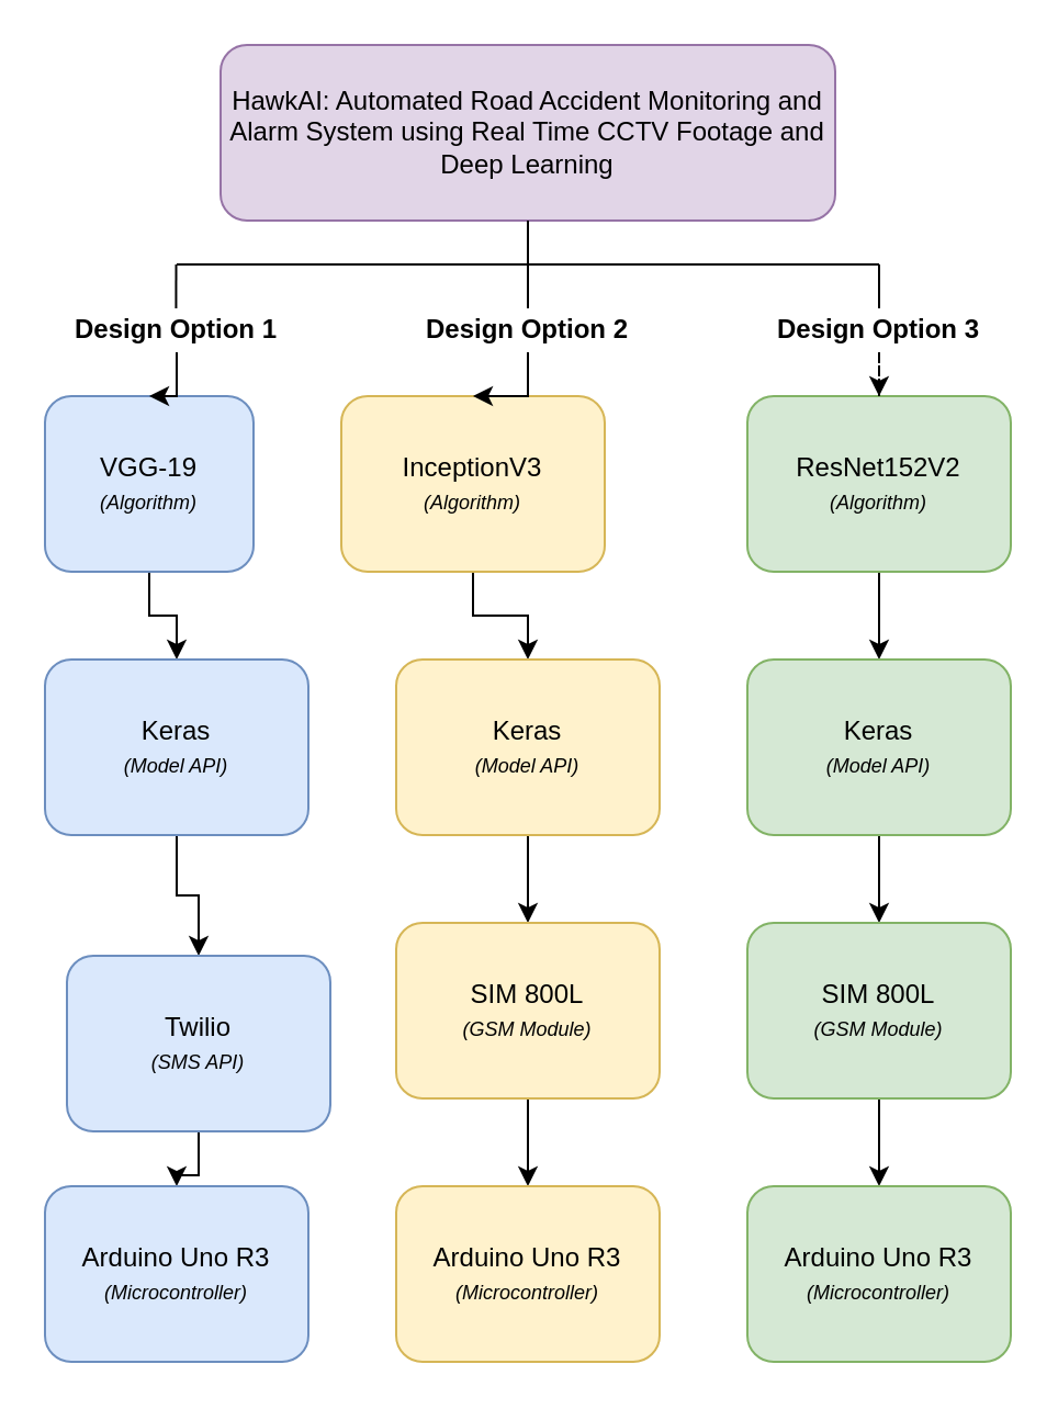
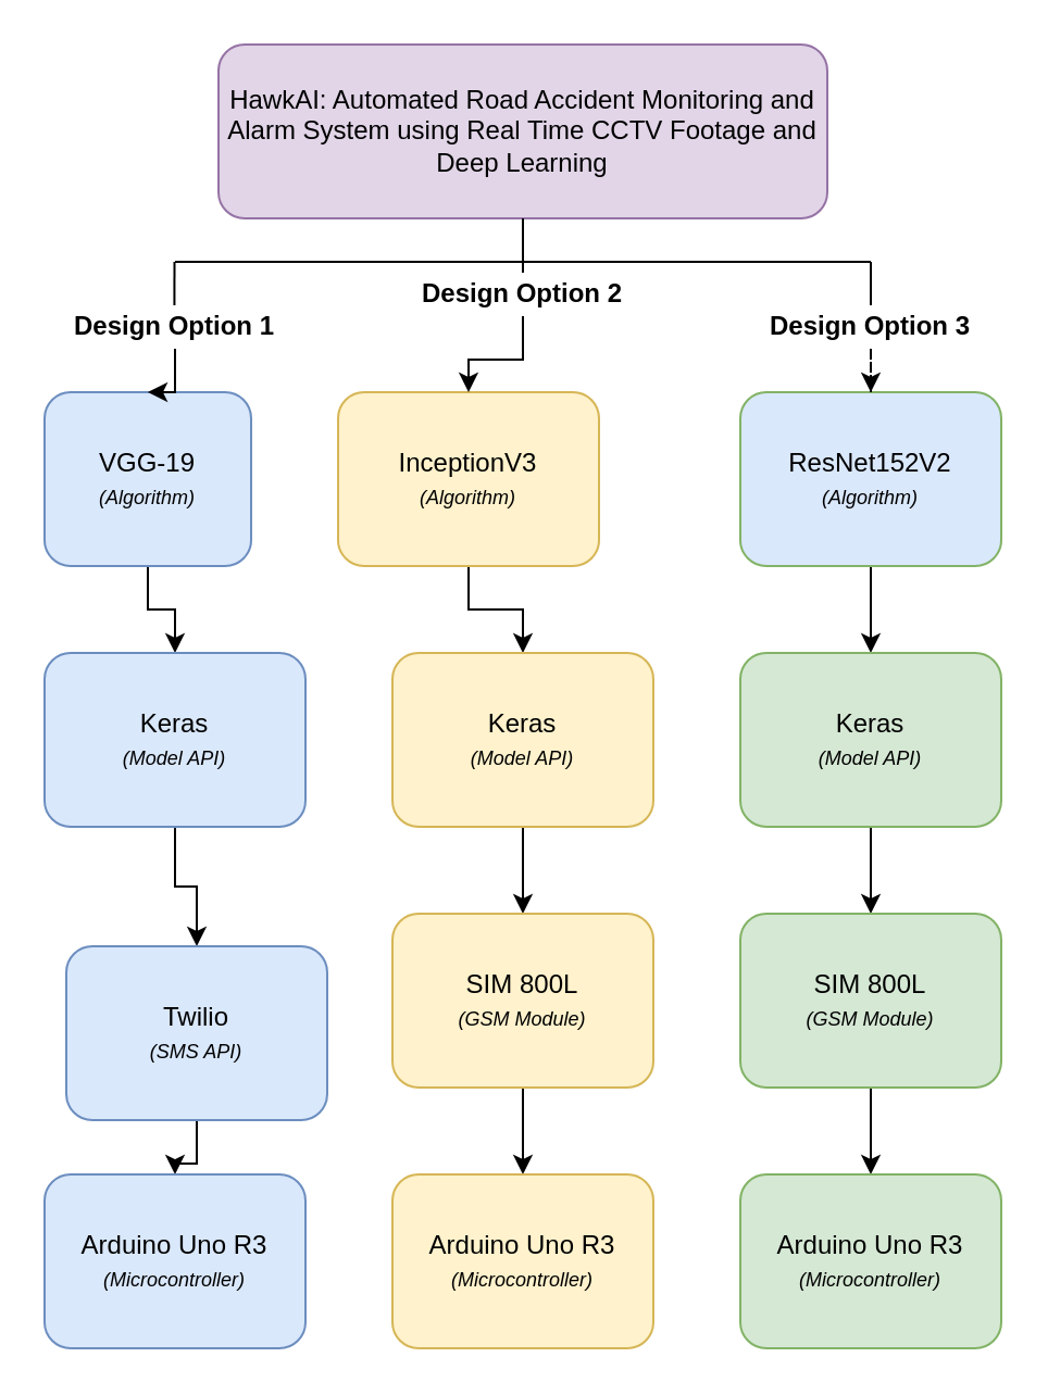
  <mxCell id="0" />
  <mxCell id="1" parent="0" />
  <mxCell id="2" value="&lt;div&gt;HawkAI: Automated Road Accident Monitoring and Alarm System using Real Time CCTV Footage and Deep Learning&lt;/div&gt;" style="rounded=1;whiteSpace=wrap;html=1;fillColor=#e1d5e7;strokeColor=#9673a6;" parent="1" vertex="1"><mxGeometry x="100" y="20" width="280" height="80" as="geometry" /></mxCell>
  <mxCell id="3" value="" style="edgeStyle=orthogonalEdgeStyle;rounded=0;orthogonalLoop=1;jettySize=auto;html=1;" parent="1" source="4" target="10" edge="1"><mxGeometry relative="1" as="geometry" /></mxCell>
  <mxCell id="4" value="VGG-19&lt;br&gt;&lt;i&gt;&lt;font style=&quot;font-size: 9px&quot;&gt;(Algorithm)&lt;/font&gt;&lt;/i&gt;" style="rounded=1;whiteSpace=wrap;html=1;fillColor=#dae8fc;strokeColor=#6c8ebf;" parent="1" vertex="1"><mxGeometry x="20" y="180" width="95" height="80" as="geometry" /></mxCell>
  <mxCell id="5" value="" style="edgeStyle=orthogonalEdgeStyle;rounded=0;orthogonalLoop=1;jettySize=auto;html=1;" parent="1" source="6" target="14" edge="1"><mxGeometry relative="1" as="geometry" /></mxCell>
  <mxCell id="6" value="InceptionV3&lt;br&gt;&lt;i&gt;&lt;font style=&quot;font-size: 9px&quot;&gt;(Algorithm)&lt;/font&gt;&lt;/i&gt;" style="rounded=1;whiteSpace=wrap;html=1;fillColor=#fff2cc;strokeColor=#d6b656;" parent="1" vertex="1"><mxGeometry x="155" y="180" width="120" height="80" as="geometry" /></mxCell>
  <mxCell id="7" value="" style="edgeStyle=orthogonalEdgeStyle;rounded=0;orthogonalLoop=1;jettySize=auto;html=1;" parent="1" source="8" target="18" edge="1"><mxGeometry relative="1" as="geometry" /></mxCell>
- <mxCell id="8" value="ResNet152V2&lt;br&gt;&lt;i&gt;&lt;font style=&quot;font-size: 9px&quot;&gt;(Algorithm)&lt;/font&gt;&lt;/i&gt;" style="rounded=1;whiteSpace=wrap;html=1;fillColor=#d5e8d4;strokeColor=#82b366;" parent="1" vertex="1"><mxGeometry x="340" y="180" width="120" height="80" as="geometry" /></mxCell>
+ <mxCell id="8" value="ResNet152V2&lt;br&gt;&lt;i&gt;&lt;font style=&quot;font-size: 9px&quot;&gt;(Algorithm)&lt;/font&gt;&lt;/i&gt;" style="rounded=1;whiteSpace=wrap;html=1;fillColor=#dae8fc;strokeColor=#82b366;" parent="1" vertex="1"><mxGeometry x="340" y="180" width="120" height="80" as="geometry" /></mxCell>
  <mxCell id="9" value="" style="edgeStyle=orthogonalEdgeStyle;rounded=0;orthogonalLoop=1;jettySize=auto;html=1;" parent="1" source="10" target="12" edge="1"><mxGeometry relative="1" as="geometry" /></mxCell>
  <mxCell id="10" value="Keras&lt;br&gt;&lt;i&gt;&lt;font style=&quot;font-size: 9px&quot;&gt;(Model API)&lt;/font&gt;&lt;/i&gt;" style="rounded=1;whiteSpace=wrap;html=1;fillColor=#dae8fc;strokeColor=#6c8ebf;" parent="1" vertex="1"><mxGeometry x="20" y="300" width="120" height="80" as="geometry" /></mxCell>
  <mxCell id="11" value="" style="edgeStyle=orthogonalEdgeStyle;rounded=0;orthogonalLoop=1;jettySize=auto;html=1;" parent="1" source="12" target="21" edge="1"><mxGeometry relative="1" as="geometry" /></mxCell>
  <mxCell id="12" value="Twilio&lt;br&gt;&lt;i&gt;&lt;font style=&quot;font-size: 9px&quot;&gt;(SMS API)&lt;/font&gt;&lt;/i&gt;" style="rounded=1;whiteSpace=wrap;html=1;fillColor=#dae8fc;strokeColor=#6c8ebf;" parent="1" vertex="1"><mxGeometry x="30" y="435" width="120" height="80" as="geometry" /></mxCell>
  <mxCell id="13" value="" style="edgeStyle=orthogonalEdgeStyle;rounded=0;orthogonalLoop=1;jettySize=auto;html=1;" parent="1" source="14" target="16" edge="1"><mxGeometry relative="1" as="geometry" /></mxCell>
  <mxCell id="14" value="Keras&lt;br&gt;&lt;i&gt;&lt;font style=&quot;font-size: 9px&quot;&gt;(Model API)&lt;/font&gt;&lt;/i&gt;" style="rounded=1;whiteSpace=wrap;html=1;fillColor=#fff2cc;strokeColor=#d6b656;" parent="1" vertex="1"><mxGeometry x="180" y="300" width="120" height="80" as="geometry" /></mxCell>
  <mxCell id="15" value="" style="edgeStyle=orthogonalEdgeStyle;rounded=0;orthogonalLoop=1;jettySize=auto;html=1;" parent="1" source="16" target="22" edge="1"><mxGeometry relative="1" as="geometry" /></mxCell>
  <mxCell id="16" value="SIM 800L&lt;br&gt;&lt;i&gt;&lt;font style=&quot;font-size: 9px&quot;&gt;(GSM Module)&lt;/font&gt;&lt;/i&gt;" style="rounded=1;whiteSpace=wrap;html=1;fillColor=#fff2cc;strokeColor=#d6b656;" parent="1" vertex="1"><mxGeometry x="180" y="420" width="120" height="80" as="geometry" /></mxCell>
  <mxCell id="17" value="" style="edgeStyle=orthogonalEdgeStyle;rounded=0;orthogonalLoop=1;jettySize=auto;html=1;" parent="1" source="18" target="20" edge="1"><mxGeometry relative="1" as="geometry" /></mxCell>
  <mxCell id="18" value="Keras&lt;br&gt;&lt;i&gt;&lt;font style=&quot;font-size: 9px&quot;&gt;(Model API)&lt;/font&gt;&lt;/i&gt;" style="rounded=1;whiteSpace=wrap;html=1;fillColor=#d5e8d4;strokeColor=#82b366;" parent="1" vertex="1"><mxGeometry x="340" y="300" width="120" height="80" as="geometry" /></mxCell>
  <mxCell id="19" value="" style="edgeStyle=orthogonalEdgeStyle;rounded=0;orthogonalLoop=1;jettySize=auto;html=1;" parent="1" source="20" target="23" edge="1"><mxGeometry relative="1" as="geometry" /></mxCell>
  <mxCell id="20" value="SIM 800L&lt;br&gt;&lt;i&gt;&lt;font style=&quot;font-size: 9px&quot;&gt;(GSM Module)&lt;/font&gt;&lt;/i&gt;" style="rounded=1;whiteSpace=wrap;html=1;fillColor=#d5e8d4;strokeColor=#82b366;" parent="1" vertex="1"><mxGeometry x="340" y="420" width="120" height="80" as="geometry" /></mxCell>
  <mxCell id="21" value="Arduino Uno R3&lt;br&gt;&lt;i&gt;&lt;font style=&quot;font-size: 9px&quot;&gt;(Microcontroller)&lt;/font&gt;&lt;/i&gt;" style="rounded=1;whiteSpace=wrap;html=1;fillColor=#dae8fc;strokeColor=#6c8ebf;" parent="1" vertex="1"><mxGeometry x="20" y="540" width="120" height="80" as="geometry" /></mxCell>
  <mxCell id="22" value="Arduino Uno R3&lt;br&gt;&lt;i&gt;&lt;font style=&quot;font-size: 9px&quot;&gt;(Microcontroller)&lt;/font&gt;&lt;/i&gt;" style="rounded=1;whiteSpace=wrap;html=1;fillColor=#fff2cc;strokeColor=#d6b656;" parent="1" vertex="1"><mxGeometry x="180" y="540" width="120" height="80" as="geometry" /></mxCell>
  <mxCell id="23" value="Arduino Uno R3&lt;br&gt;&lt;i&gt;&lt;font style=&quot;font-size: 9px&quot;&gt;(Microcontroller)&lt;/font&gt;&lt;/i&gt;" style="rounded=1;whiteSpace=wrap;html=1;fillColor=#d5e8d4;strokeColor=#82b366;" parent="1" vertex="1"><mxGeometry x="340" y="540" width="120" height="80" as="geometry" /></mxCell>
  <mxCell id="24" value="" style="edgeStyle=orthogonalEdgeStyle;rounded=0;orthogonalLoop=1;jettySize=auto;html=1;" parent="1" source="25" target="4" edge="1"><mxGeometry relative="1" as="geometry" /></mxCell>
  <mxCell id="25" value="&lt;b&gt;Design Option 1&lt;/b&gt;" style="text;html=1;strokeColor=none;fillColor=none;align=center;verticalAlign=middle;whiteSpace=wrap;rounded=0;" parent="1" vertex="1"><mxGeometry x="20" y="140" width="120" height="20" as="geometry" /></mxCell>
  <mxCell id="26" value="" style="edgeStyle=orthogonalEdgeStyle;rounded=0;orthogonalLoop=1;jettySize=auto;html=1;" parent="1" source="27" target="6" edge="1"><mxGeometry relative="1" as="geometry" /></mxCell>
- <mxCell id="27" value="&lt;b&gt;Design Option 2&lt;/b&gt;" style="text;html=1;strokeColor=none;fillColor=none;align=center;verticalAlign=middle;whiteSpace=wrap;rounded=0;" parent="1" vertex="1"><mxGeometry x="180" y="140" width="120" height="20" as="geometry" /></mxCell>
+ <mxCell id="27" value="&lt;b&gt;Design Option 2&lt;/b&gt;" style="text;html=1;strokeColor=none;fillColor=none;align=center;verticalAlign=middle;whiteSpace=wrap;rounded=0;" parent="1" vertex="1"><mxGeometry x="180" y="125" width="120" height="20" as="geometry" /></mxCell>
  <mxCell id="28" value="" style="edgeStyle=orthogonalEdgeStyle;rounded=0;orthogonalLoop=1;jettySize=auto;html=1;dashed=1;" parent="1" source="29" target="8" edge="1"><mxGeometry relative="1" as="geometry" /></mxCell>
  <mxCell id="29" value="&lt;b&gt;Design Option 3&lt;/b&gt;" style="text;html=1;strokeColor=none;fillColor=none;align=center;verticalAlign=middle;whiteSpace=wrap;rounded=0;" parent="1" vertex="1"><mxGeometry x="340" y="140" width="120" height="20" as="geometry" /></mxCell>
  <mxCell id="30" value="" style="endArrow=none;html=1;" parent="1" edge="1"><mxGeometry width="50" height="50" relative="1" as="geometry"><mxPoint x="80" y="120" as="sourcePoint" /><mxPoint x="400" y="120" as="targetPoint" /></mxGeometry></mxCell>
  <mxCell id="31" value="" style="endArrow=none;html=1;entryX=0.5;entryY=1;entryDx=0;entryDy=0;exitX=0.5;exitY=0;exitDx=0;exitDy=0;" parent="1" source="27" target="2" edge="1"><mxGeometry width="50" height="50" relative="1" as="geometry"><mxPoint x="210" y="160" as="sourcePoint" /><mxPoint x="260" y="110" as="targetPoint" /></mxGeometry></mxCell>
  <mxCell id="32" value="" style="endArrow=none;html=1;exitX=0.5;exitY=0;exitDx=0;exitDy=0;" parent="1" source="29" edge="1"><mxGeometry width="50" height="50" relative="1" as="geometry"><mxPoint x="290" y="200" as="sourcePoint" /><mxPoint x="400" y="120" as="targetPoint" /></mxGeometry></mxCell>
  <mxCell id="33" value="" style="endArrow=none;html=1;exitX=0.583;exitY=0;exitDx=0;exitDy=0;exitPerimeter=0;" parent="1" edge="1"><mxGeometry width="50" height="50" relative="1" as="geometry"><mxPoint x="79.71" y="140" as="sourcePoint" /><mxPoint x="79.75" y="120" as="targetPoint" /></mxGeometry></mxCell>
